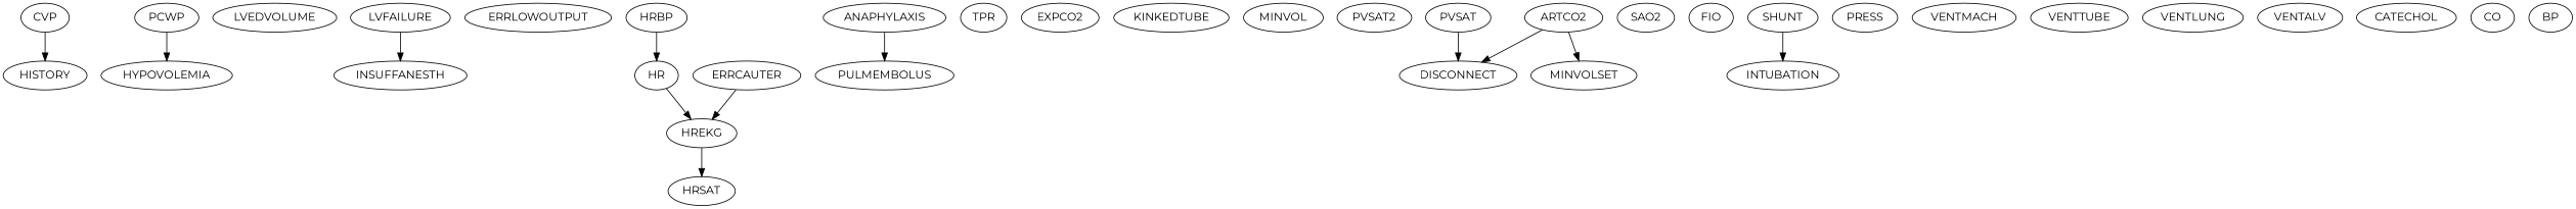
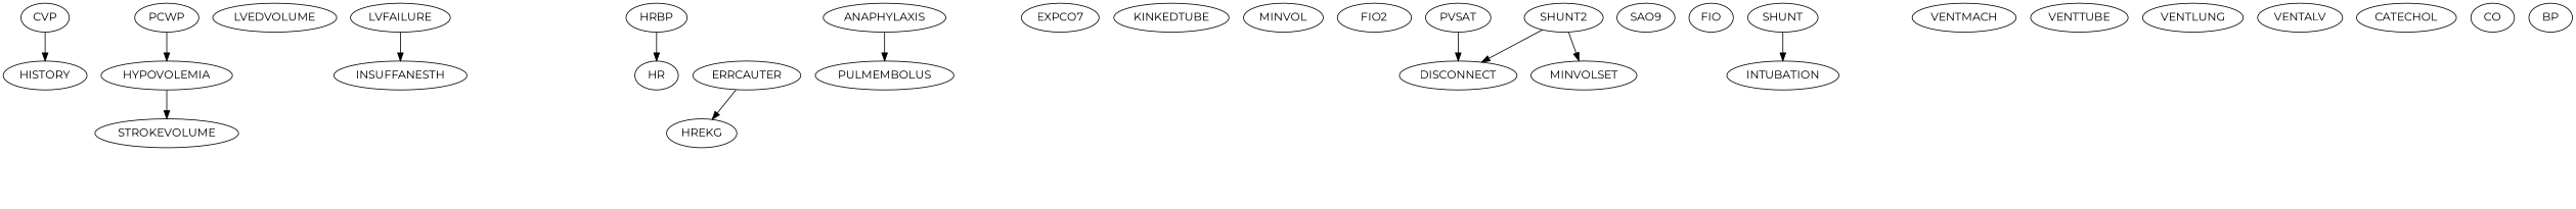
  digraph {
    fontname=Montserrat
    node [fontname=Montserrat]
    edge [fontname=Montserrat]
    CVP
    HISTORY
    PCWP
    HYPOVOLEMIA
+   STROKEVOLUME
    LVEDVOLUME
    LVFAILURE
    INSUFFANESTH
-   ERRLOWOUTPUT
    HRBP
    HR
    HREKG
-   HRSAT
    ERRCAUTER
    ANAPHYLAXIS
    PULMEMBOLUS
-   TPR
-   EXPCO2
+   EXPCO2 [label=EXPCO7]
    KINKEDTUBE
    MINVOL
-   FIO2 [label=PVSAT2]
+   FIO2
    PVSAT
    DISCONNECT
-   ARTCO2
+   ARTCO2 [label=SHUNT2]
    MINVOLSET
-   SAO2
+   SAO2 [label=SAO9]
    n27 [label=FIO]
    SHUNT
    INTUBATION
-   PRESS
    VENTMACH
    VENTTUBE
    VENTLUNG
    VENTALV
    CATECHOL
    CO
    BP
    CVP -> HISTORY
    PCWP -> HYPOVOLEMIA
+   HYPOVOLEMIA -> STROKEVOLUME
    LVFAILURE -> INSUFFANESTH
    HRBP -> HR
-   HR -> HREKG
-   HREKG -> HRSAT
    ERRCAUTER -> HREKG
    ANAPHYLAXIS -> PULMEMBOLUS
    PVSAT -> DISCONNECT
    ARTCO2 -> DISCONNECT
    ARTCO2 -> MINVOLSET
    SHUNT -> INTUBATION
  }
